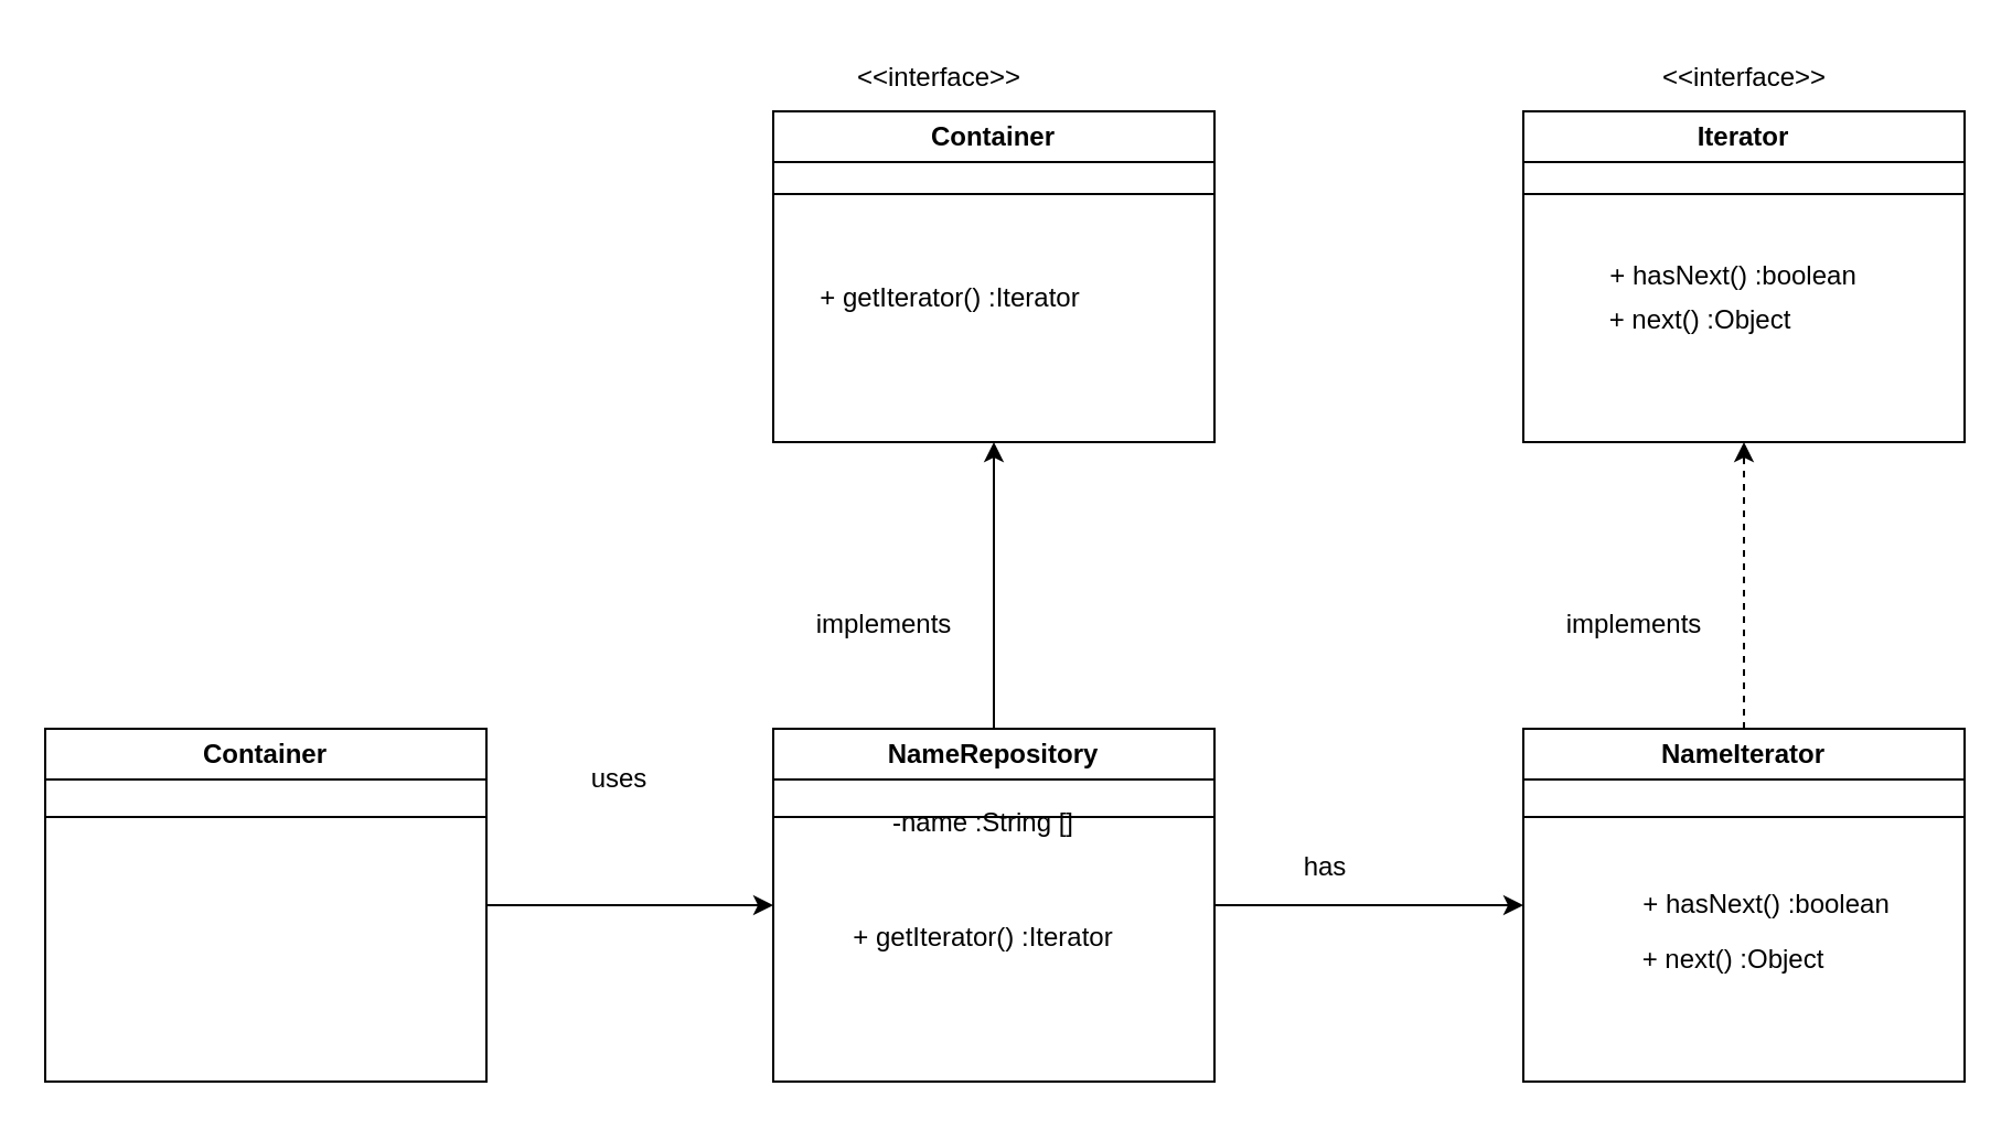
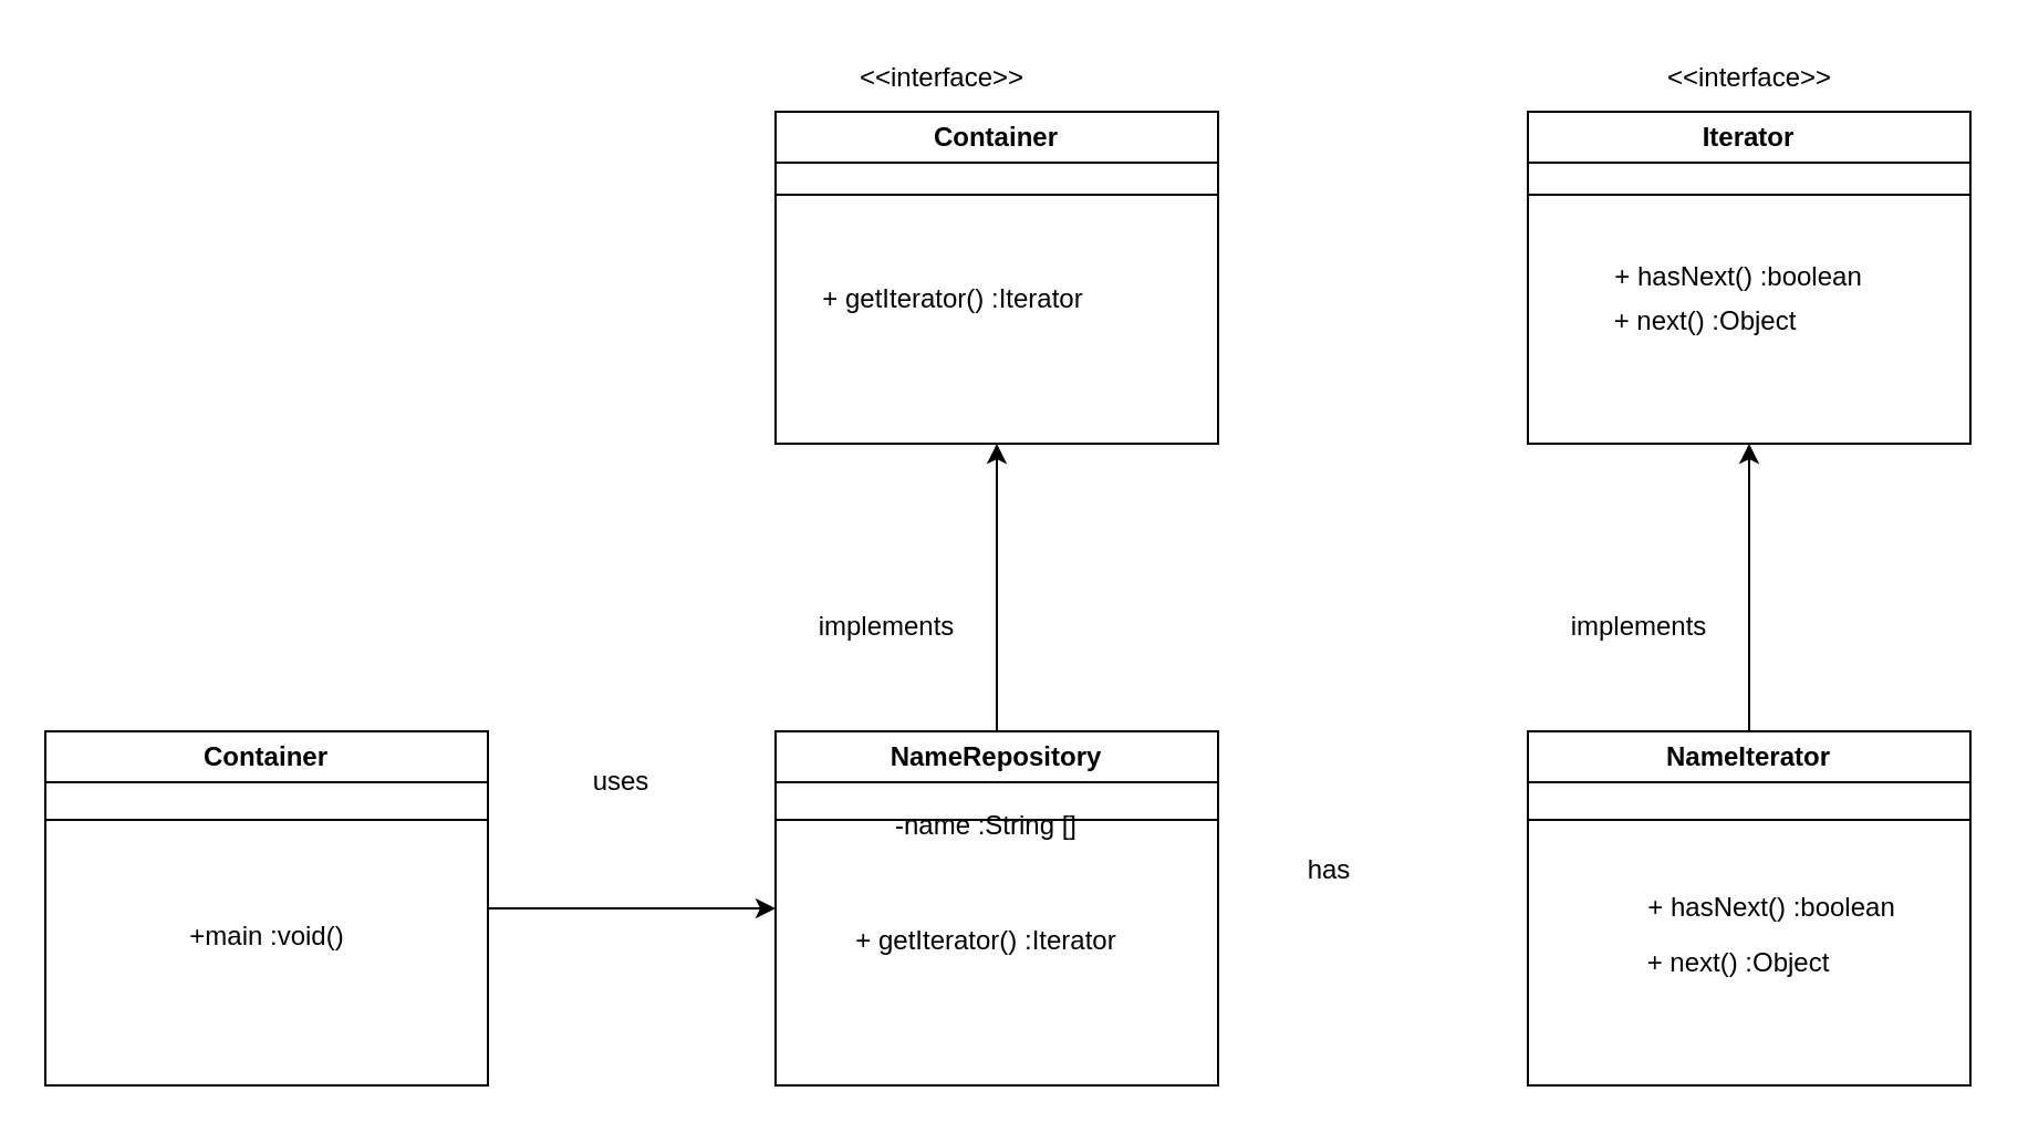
  <mxCell id="0" />
  <mxCell id="1" parent="0" />
  <mxCell id="2" value="Container" style="swimlane;whiteSpace=wrap;html=1;" vertex="1" parent="1"><mxGeometry x="350" y="50" width="200" height="150" as="geometry" /></mxCell>
  <mxCell id="3" value="+ getIterator() :Iterator" style="text;html=1;align=center;verticalAlign=middle;resizable=0;points=[];autosize=1;strokeColor=none;fillColor=none;" vertex="1" parent="2"><mxGeometry x="10" y="70" width="140" height="30" as="geometry" /></mxCell>
  <mxCell id="4" value="" style="endArrow=none;html=1;rounded=0;exitX=0;exitY=0.25;exitDx=0;exitDy=0;entryX=1;entryY=0.25;entryDx=0;entryDy=0;" edge="1" parent="1" source="2" target="2"><mxGeometry width="50" height="50" relative="1" as="geometry"><mxPoint x="400" y="420" as="sourcePoint" /><mxPoint x="450" y="370" as="targetPoint" /></mxGeometry></mxCell>
  <mxCell id="5" value="Iterator" style="swimlane;whiteSpace=wrap;html=1;startSize=23;" vertex="1" parent="1"><mxGeometry x="690" y="50" width="200" height="150" as="geometry" /></mxCell>
  <mxCell id="6" value="+ next() :Object" style="text;html=1;align=center;verticalAlign=middle;resizable=0;points=[];autosize=1;strokeColor=none;fillColor=none;" vertex="1" parent="5"><mxGeometry x="25" y="80" width="110" height="30" as="geometry" /></mxCell>
  <mxCell id="7" value="+ hasNext() :boolean" style="text;html=1;align=center;verticalAlign=middle;resizable=0;points=[];autosize=1;strokeColor=none;fillColor=none;" vertex="1" parent="5"><mxGeometry x="25" y="60" width="140" height="30" as="geometry" /></mxCell>
  <mxCell id="8" value="" style="endArrow=none;html=1;rounded=0;exitX=0;exitY=0.25;exitDx=0;exitDy=0;entryX=1;entryY=0.25;entryDx=0;entryDy=0;" edge="1" parent="1" source="5" target="5"><mxGeometry width="50" height="50" relative="1" as="geometry"><mxPoint x="820" y="430" as="sourcePoint" /><mxPoint x="870" y="380" as="targetPoint" /></mxGeometry></mxCell>
  <mxCell id="9" value="&amp;lt;&amp;lt;interface&amp;gt;&amp;gt;" style="text;html=1;align=center;verticalAlign=middle;resizable=0;points=[];autosize=1;strokeColor=none;fillColor=none;" vertex="1" parent="1"><mxGeometry x="375" y="20" width="100" height="30" as="geometry" /></mxCell>
  <mxCell id="10" value="&amp;lt;&amp;lt;interface&amp;gt;&amp;gt;" style="text;html=1;align=center;verticalAlign=middle;resizable=0;points=[];autosize=1;strokeColor=none;fillColor=none;" vertex="1" parent="1"><mxGeometry x="740" y="20" width="100" height="30" as="geometry" /></mxCell>
- <mxCell id="11" style="edgeStyle=orthogonalEdgeStyle;rounded=0;orthogonalLoop=1;jettySize=auto;html=1;exitX=1;exitY=0.5;exitDx=0;exitDy=0;entryX=0;entryY=0.5;entryDx=0;entryDy=0;" edge="1" parent="1" source="13" target="18"><mxGeometry relative="1" as="geometry" /></mxCell>
  <mxCell id="12" style="edgeStyle=orthogonalEdgeStyle;rounded=0;orthogonalLoop=1;jettySize=auto;html=1;exitX=0.5;exitY=0;exitDx=0;exitDy=0;entryX=0.5;entryY=1;entryDx=0;entryDy=0;" edge="1" parent="1" source="13" target="2"><mxGeometry relative="1" as="geometry"><mxPoint x="450" y="210" as="targetPoint" /></mxGeometry></mxCell>
  <mxCell id="13" value="NameRepository" style="swimlane;whiteSpace=wrap;html=1;" vertex="1" parent="1"><mxGeometry x="350" y="330" width="200" height="160" as="geometry" /></mxCell>
  <mxCell id="14" value="-name :String []&lt;div&gt;&lt;br&gt;&lt;/div&gt;" style="text;html=1;align=center;verticalAlign=middle;resizable=0;points=[];autosize=1;strokeColor=none;fillColor=none;" vertex="1" parent="13"><mxGeometry x="40" y="30" width="110" height="40" as="geometry" /></mxCell>
  <mxCell id="15" value="+ getIterator() :Iterator" style="text;html=1;align=center;verticalAlign=middle;resizable=0;points=[];autosize=1;strokeColor=none;fillColor=none;" vertex="1" parent="13"><mxGeometry x="25" y="80" width="140" height="30" as="geometry" /></mxCell>
  <mxCell id="16" value="" style="endArrow=none;html=1;rounded=0;exitX=0;exitY=0.25;exitDx=0;exitDy=0;entryX=1;entryY=0.25;entryDx=0;entryDy=0;" edge="1" parent="1" source="13" target="13"><mxGeometry width="50" height="50" relative="1" as="geometry"><mxPoint x="410" y="430" as="sourcePoint" /><mxPoint x="460" y="380" as="targetPoint" /></mxGeometry></mxCell>
- <mxCell id="17" style="edgeStyle=orthogonalEdgeStyle;rounded=0;orthogonalLoop=1;jettySize=auto;html=1;exitX=0.5;exitY=0;exitDx=0;exitDy=0;entryX=0.5;entryY=1;entryDx=0;entryDy=0;dashed=1;" edge="1" parent="1" source="18" target="5"><mxGeometry relative="1" as="geometry" /></mxCell>
+ <mxCell id="17" style="edgeStyle=orthogonalEdgeStyle;rounded=0;orthogonalLoop=1;jettySize=auto;html=1;exitX=0.5;exitY=0;exitDx=0;exitDy=0;entryX=0.5;entryY=1;entryDx=0;entryDy=0;" edge="1" parent="1" source="18" target="5"><mxGeometry relative="1" as="geometry" /></mxCell>
  <mxCell id="18" value="NameIterator" style="swimlane;whiteSpace=wrap;html=1;startSize=23;" vertex="1" parent="1"><mxGeometry x="690" y="330" width="200" height="160" as="geometry" /></mxCell>
  <mxCell id="19" value="+ hasNext() :boolean" style="text;html=1;align=center;verticalAlign=middle;resizable=0;points=[];autosize=1;strokeColor=none;fillColor=none;" vertex="1" parent="18"><mxGeometry x="40" y="65" width="140" height="30" as="geometry" /></mxCell>
  <mxCell id="20" value="+ next() :Object" style="text;html=1;align=center;verticalAlign=middle;resizable=0;points=[];autosize=1;strokeColor=none;fillColor=none;" vertex="1" parent="18"><mxGeometry x="40" y="90" width="110" height="30" as="geometry" /></mxCell>
  <mxCell id="21" value="" style="endArrow=none;html=1;rounded=0;exitX=0;exitY=0.25;exitDx=0;exitDy=0;entryX=1;entryY=0.25;entryDx=0;entryDy=0;" edge="1" parent="1" source="18" target="18"><mxGeometry width="50" height="50" relative="1" as="geometry"><mxPoint x="820" y="690" as="sourcePoint" /><mxPoint x="870" y="640" as="targetPoint" /></mxGeometry></mxCell>
  <mxCell id="22" style="edgeStyle=orthogonalEdgeStyle;rounded=0;orthogonalLoop=1;jettySize=auto;html=1;exitX=1;exitY=0.5;exitDx=0;exitDy=0;entryX=0;entryY=0.5;entryDx=0;entryDy=0;" edge="1" parent="1" source="23" target="13"><mxGeometry relative="1" as="geometry" /></mxCell>
  <mxCell id="23" value="Container" style="swimlane;whiteSpace=wrap;html=1;" vertex="1" parent="1"><mxGeometry x="20" y="330" width="200" height="160" as="geometry" /></mxCell>
+ <mxCell id="24" value="+main :void()" style="text;html=1;align=center;verticalAlign=middle;resizable=0;points=[];autosize=1;strokeColor=none;fillColor=none;" vertex="1" parent="23"><mxGeometry x="55" y="78" width="90" height="30" as="geometry" /></mxCell>
  <mxCell id="25" value="" style="endArrow=none;html=1;rounded=0;exitX=0;exitY=0.25;exitDx=0;exitDy=0;entryX=1;entryY=0.25;entryDx=0;entryDy=0;" edge="1" parent="1" source="23" target="23"><mxGeometry width="50" height="50" relative="1" as="geometry"><mxPoint x="250" y="700" as="sourcePoint" /><mxPoint x="300" y="650" as="targetPoint" /></mxGeometry></mxCell>
  <mxCell id="26" value="uses" style="text;html=1;align=center;verticalAlign=middle;resizable=0;points=[];autosize=1;strokeColor=none;fillColor=none;" vertex="1" parent="1"><mxGeometry x="255" y="338" width="50" height="30" as="geometry" /></mxCell>
  <mxCell id="27" value="has" style="text;html=1;align=center;verticalAlign=middle;resizable=0;points=[];autosize=1;strokeColor=none;fillColor=none;" vertex="1" parent="1"><mxGeometry x="580" y="378" width="40" height="30" as="geometry" /></mxCell>
  <mxCell id="28" value="implements" style="text;html=1;align=center;verticalAlign=middle;resizable=0;points=[];autosize=1;strokeColor=none;fillColor=none;" vertex="1" parent="1"><mxGeometry x="700" y="268" width="80" height="30" as="geometry" /></mxCell>
  <mxCell id="29" value="implements" style="text;html=1;align=center;verticalAlign=middle;resizable=0;points=[];autosize=1;strokeColor=none;fillColor=none;" vertex="1" parent="1"><mxGeometry x="360" y="268" width="80" height="30" as="geometry" /></mxCell>
